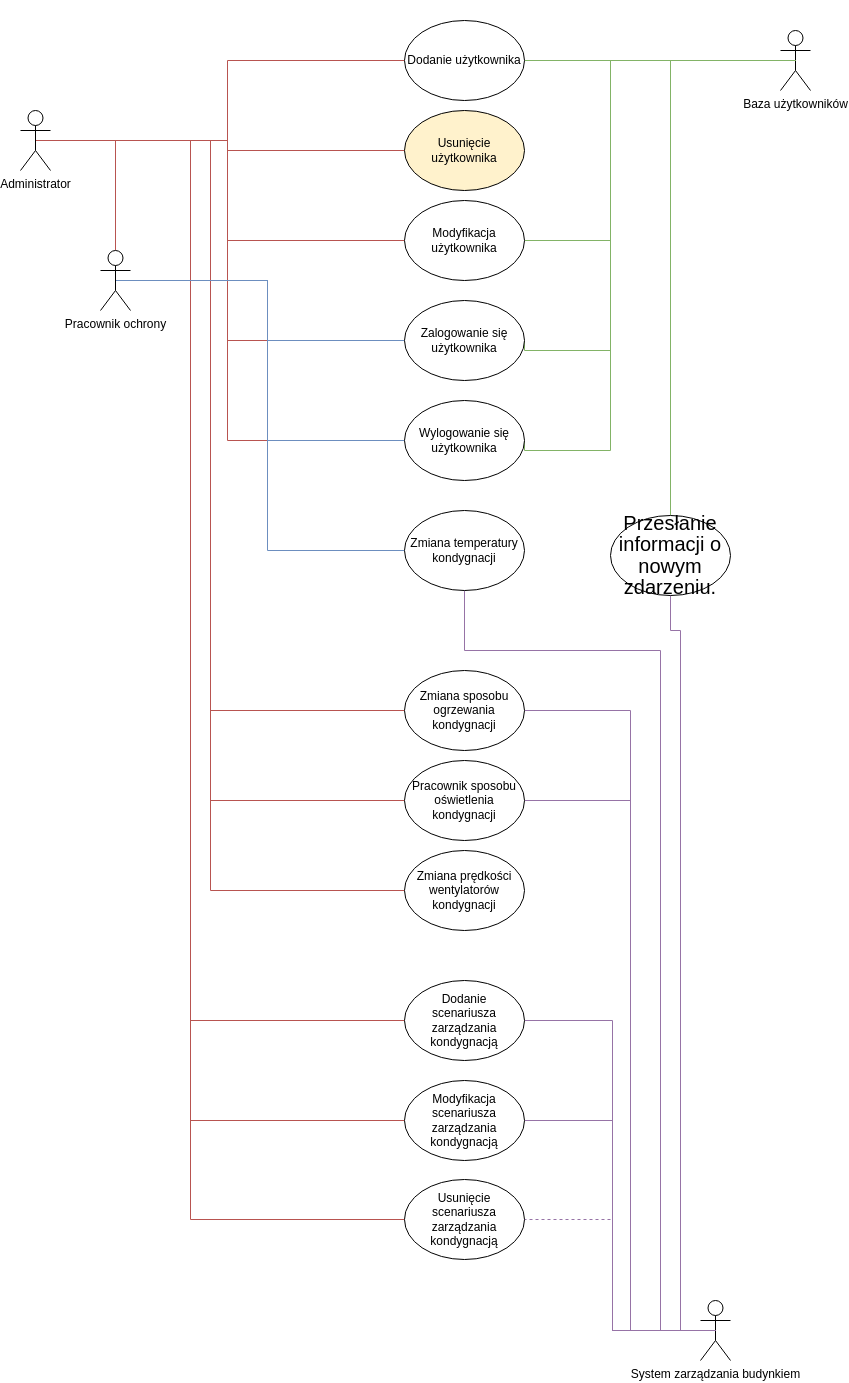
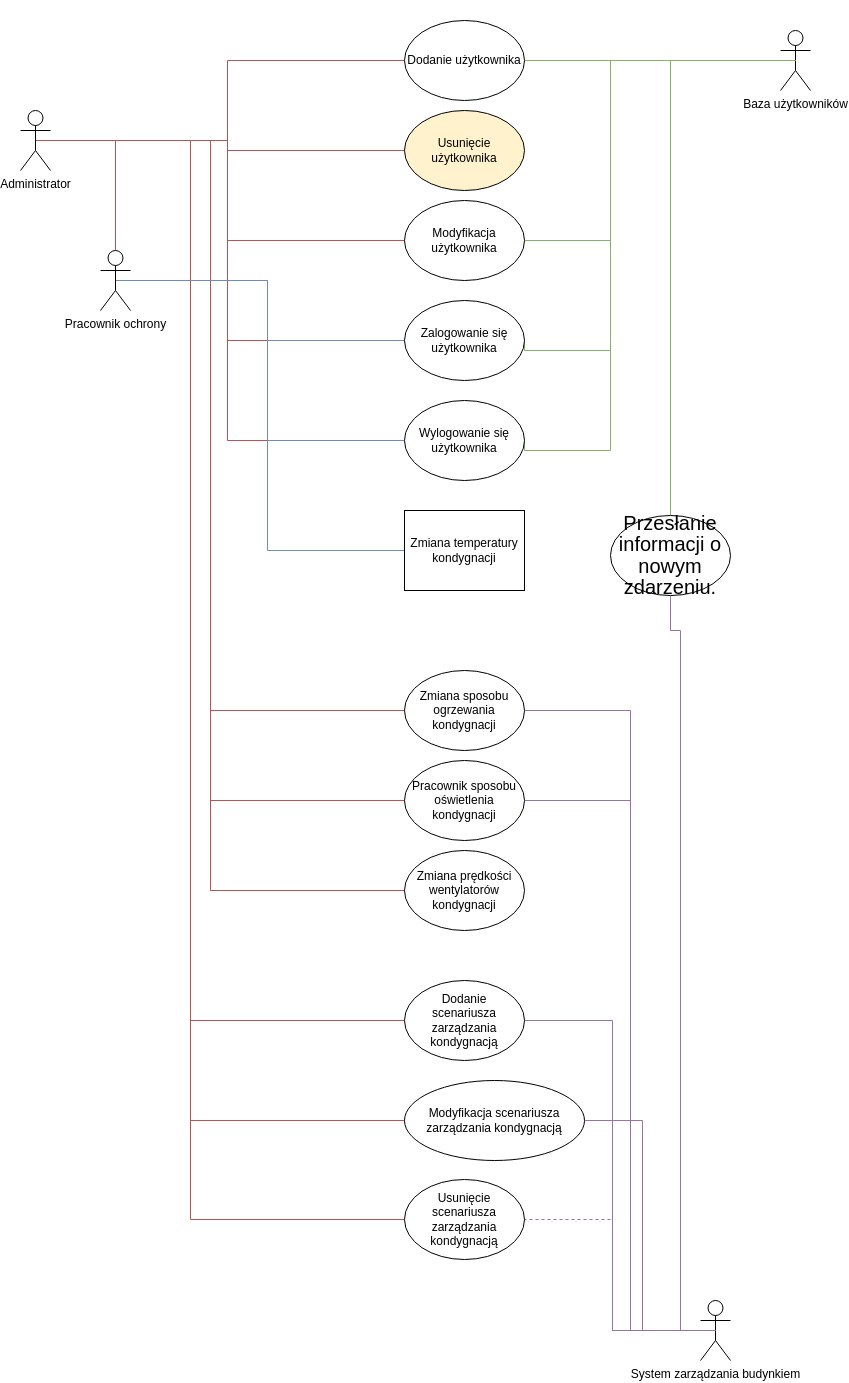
  <mxCell id="0" />
  <mxCell id="1" parent="0" />
  <mxCell id="2" style="edgeStyle=orthogonalEdgeStyle;rounded=0;orthogonalLoop=1;jettySize=auto;html=1;exitX=0.5;exitY=0.5;exitDx=0;exitDy=0;exitPerimeter=0;entryX=0;entryY=0.5;entryDx=0;entryDy=0;endArrow=none;endFill=0;fillColor=#f8cecc;strokeColor=#b85450;" parent="1" source="14" target="25" edge="1"><mxGeometry relative="1" as="geometry" /></mxCell>
  <mxCell id="3" style="edgeStyle=orthogonalEdgeStyle;rounded=0;orthogonalLoop=1;jettySize=auto;html=1;exitX=0.5;exitY=0.5;exitDx=0;exitDy=0;exitPerimeter=0;entryX=0;entryY=0.5;entryDx=0;entryDy=0;endArrow=none;endFill=0;fillColor=#f8cecc;strokeColor=#b85450;" parent="1" source="14" target="26" edge="1"><mxGeometry relative="1" as="geometry" /></mxCell>
  <mxCell id="4" style="edgeStyle=orthogonalEdgeStyle;rounded=0;orthogonalLoop=1;jettySize=auto;html=1;exitX=0.5;exitY=0.5;exitDx=0;exitDy=0;exitPerimeter=0;entryX=0;entryY=0.5;entryDx=0;entryDy=0;endArrow=none;endFill=0;fillColor=#f8cecc;strokeColor=#b85450;" parent="1" source="14" target="28" edge="1"><mxGeometry relative="1" as="geometry" /></mxCell>
  <mxCell id="5" style="edgeStyle=orthogonalEdgeStyle;rounded=0;orthogonalLoop=1;jettySize=auto;html=1;exitX=0.5;exitY=0.5;exitDx=0;exitDy=0;exitPerimeter=0;entryX=0;entryY=0.5;entryDx=0;entryDy=0;endArrow=none;endFill=0;fillColor=#f8cecc;strokeColor=#b85450;" parent="1" source="14" target="30" edge="1"><mxGeometry relative="1" as="geometry" /></mxCell>
  <mxCell id="6" style="edgeStyle=orthogonalEdgeStyle;rounded=0;orthogonalLoop=1;jettySize=auto;html=1;exitX=0.5;exitY=0.5;exitDx=0;exitDy=0;exitPerimeter=0;entryX=0;entryY=0.5;entryDx=0;entryDy=0;endArrow=none;endFill=0;fillColor=#f8cecc;strokeColor=#b85450;" parent="1" source="14" target="32" edge="1"><mxGeometry relative="1" as="geometry" /></mxCell>
  <mxCell id="7" style="edgeStyle=orthogonalEdgeStyle;rounded=0;orthogonalLoop=1;jettySize=auto;html=1;exitX=0.5;exitY=0.5;exitDx=0;exitDy=0;exitPerimeter=0;endArrow=none;endFill=0;fillColor=#f8cecc;strokeColor=#b85450;" parent="1" source="14" target="18" edge="1"><mxGeometry relative="1" as="geometry" /></mxCell>
  <mxCell id="8" style="edgeStyle=orthogonalEdgeStyle;rounded=0;orthogonalLoop=1;jettySize=auto;html=1;exitX=0.5;exitY=0.5;exitDx=0;exitDy=0;exitPerimeter=0;entryX=0;entryY=0.5;entryDx=0;entryDy=0;endArrow=none;endFill=0;fillColor=#f8cecc;strokeColor=#b85450;" parent="1" source="14" target="39" edge="1"><mxGeometry relative="1" as="geometry"><Array as="points"><mxPoint x="210" y="140" /><mxPoint x="210" y="710" /></Array></mxGeometry></mxCell>
  <mxCell id="9" style="edgeStyle=orthogonalEdgeStyle;rounded=0;orthogonalLoop=1;jettySize=auto;html=1;exitX=0.5;exitY=0.5;exitDx=0;exitDy=0;exitPerimeter=0;entryX=0;entryY=0.5;entryDx=0;entryDy=0;endArrow=none;endFill=0;fillColor=#f8cecc;strokeColor=#b85450;" parent="1" source="14" target="41" edge="1"><mxGeometry relative="1" as="geometry"><Array as="points"><mxPoint x="210" y="140" /><mxPoint x="210" y="800" /></Array></mxGeometry></mxCell>
  <mxCell id="10" style="edgeStyle=orthogonalEdgeStyle;rounded=0;orthogonalLoop=1;jettySize=auto;html=1;exitX=0.5;exitY=0.5;exitDx=0;exitDy=0;exitPerimeter=0;entryX=0;entryY=0.5;entryDx=0;entryDy=0;endArrow=none;endFill=0;fillColor=#f8cecc;strokeColor=#b85450;" parent="1" source="14" target="42" edge="1"><mxGeometry relative="1" as="geometry"><Array as="points"><mxPoint x="210" y="140" /><mxPoint x="210" y="890" /></Array></mxGeometry></mxCell>
  <mxCell id="11" style="edgeStyle=orthogonalEdgeStyle;rounded=0;orthogonalLoop=1;jettySize=auto;html=1;exitX=0.5;exitY=0.5;exitDx=0;exitDy=0;exitPerimeter=0;entryX=0;entryY=0.5;entryDx=0;entryDy=0;endArrow=none;endFill=0;fillColor=#f8cecc;strokeColor=#b85450;" parent="1" source="14" target="43" edge="1"><mxGeometry relative="1" as="geometry"><Array as="points"><mxPoint x="190" y="140" /><mxPoint x="190" y="1020" /></Array></mxGeometry></mxCell>
  <mxCell id="12" style="edgeStyle=orthogonalEdgeStyle;rounded=0;orthogonalLoop=1;jettySize=auto;html=1;exitX=0.5;exitY=0.5;exitDx=0;exitDy=0;exitPerimeter=0;entryX=0;entryY=0.5;entryDx=0;entryDy=0;endArrow=none;endFill=0;fillColor=#f8cecc;strokeColor=#b85450;" parent="1" source="14" target="44" edge="1"><mxGeometry relative="1" as="geometry"><Array as="points"><mxPoint x="190" y="140" /><mxPoint x="190" y="1120" /></Array></mxGeometry></mxCell>
  <mxCell id="13" style="edgeStyle=orthogonalEdgeStyle;rounded=0;orthogonalLoop=1;jettySize=auto;html=1;exitX=0.5;exitY=0.5;exitDx=0;exitDy=0;exitPerimeter=0;entryX=0;entryY=0.5;entryDx=0;entryDy=0;endArrow=none;endFill=0;fillColor=#f8cecc;strokeColor=#b85450;" parent="1" source="14" target="45" edge="1"><mxGeometry relative="1" as="geometry"><Array as="points"><mxPoint x="190" y="140" /><mxPoint x="190" y="1219" /></Array></mxGeometry></mxCell>
  <mxCell id="14" value="Administrator" style="shape=umlActor;verticalLabelPosition=bottom;verticalAlign=top;html=1;outlineConnect=0;" parent="1" vertex="1"><mxGeometry x="20" y="110" width="30" height="60" as="geometry" /></mxCell>
  <mxCell id="15" style="edgeStyle=orthogonalEdgeStyle;rounded=0;orthogonalLoop=1;jettySize=auto;html=1;exitX=0.5;exitY=0.5;exitDx=0;exitDy=0;exitPerimeter=0;entryX=0;entryY=0.5;entryDx=0;entryDy=0;endArrow=none;endFill=0;fillColor=#dae8fc;strokeColor=#6c8ebf;" parent="1" source="18" target="32" edge="1"><mxGeometry relative="1" as="geometry" /></mxCell>
  <mxCell id="16" style="edgeStyle=orthogonalEdgeStyle;rounded=0;orthogonalLoop=1;jettySize=auto;html=1;exitX=0.5;exitY=0.5;exitDx=0;exitDy=0;exitPerimeter=0;entryX=0;entryY=0.5;entryDx=0;entryDy=0;endArrow=none;endFill=0;fillColor=#dae8fc;strokeColor=#6c8ebf;" parent="1" source="18" target="37" edge="1"><mxGeometry relative="1" as="geometry" /></mxCell>
  <mxCell id="17" style="edgeStyle=orthogonalEdgeStyle;rounded=0;orthogonalLoop=1;jettySize=auto;html=1;exitX=0.5;exitY=0.5;exitDx=0;exitDy=0;exitPerimeter=0;entryX=0;entryY=0.5;entryDx=0;entryDy=0;endArrow=none;endFill=0;fillColor=#dae8fc;strokeColor=#6c8ebf;" parent="1" source="18" target="30" edge="1"><mxGeometry relative="1" as="geometry" /></mxCell>
  <mxCell id="18" value="Pracownik ochrony" style="shape=umlActor;verticalLabelPosition=bottom;verticalAlign=top;html=1;outlineConnect=0;" parent="1" vertex="1"><mxGeometry x="100" y="250" width="30" height="60" as="geometry" /></mxCell>
  <mxCell id="19" value="Baza użytkowników" style="shape=umlActor;verticalLabelPosition=bottom;verticalAlign=top;html=1;outlineConnect=0;" parent="1" vertex="1"><mxGeometry x="780" y="30" width="30" height="60" as="geometry" /></mxCell>
  <mxCell id="20" style="edgeStyle=orthogonalEdgeStyle;rounded=0;orthogonalLoop=1;jettySize=auto;html=1;exitX=0.5;exitY=0.5;exitDx=0;exitDy=0;exitPerimeter=0;entryX=1;entryY=0.5;entryDx=0;entryDy=0;endArrow=none;endFill=0;fillColor=#e1d5e7;strokeColor=#9673a6;" parent="1" source="23" target="43" edge="1"><mxGeometry relative="1" as="geometry" /></mxCell>
  <mxCell id="21" style="edgeStyle=orthogonalEdgeStyle;rounded=0;orthogonalLoop=1;jettySize=auto;html=1;exitX=0.5;exitY=0.5;exitDx=0;exitDy=0;exitPerimeter=0;entryX=1;entryY=0.5;entryDx=0;entryDy=0;endArrow=none;endFill=0;fillColor=#e1d5e7;strokeColor=#9673a6;" parent="1" source="23" target="44" edge="1"><mxGeometry relative="1" as="geometry" /></mxCell>
  <mxCell id="22" style="edgeStyle=orthogonalEdgeStyle;rounded=0;orthogonalLoop=1;jettySize=auto;html=1;exitX=0.5;exitY=0.5;exitDx=0;exitDy=0;exitPerimeter=0;entryX=1;entryY=0.5;entryDx=0;entryDy=0;endArrow=none;endFill=0;fillColor=#e1d5e7;strokeColor=#9673a6;dashed=1;" parent="1" source="23" target="45" edge="1"><mxGeometry relative="1" as="geometry" /></mxCell>
  <mxCell id="23" value="System zarządzania budynkiem" style="shape=umlActor;verticalLabelPosition=bottom;verticalAlign=top;html=1;outlineConnect=0;" parent="1" vertex="1"><mxGeometry x="700" y="1300" width="30" height="60" as="geometry" /></mxCell>
  <mxCell id="24" style="edgeStyle=orthogonalEdgeStyle;rounded=0;orthogonalLoop=1;jettySize=auto;html=1;exitX=1;exitY=0.5;exitDx=0;exitDy=0;entryX=0.5;entryY=0.5;entryDx=0;entryDy=0;entryPerimeter=0;endArrow=none;endFill=0;fillColor=#d5e8d4;strokeColor=#82b366;" parent="1" source="25" target="19" edge="1"><mxGeometry relative="1" as="geometry" /></mxCell>
  <mxCell id="25" value="Dodanie użytkownika" style="ellipse;whiteSpace=wrap;html=1;" parent="1" vertex="1"><mxGeometry x="404" y="20" width="120" height="80" as="geometry" /></mxCell>
  <mxCell id="26" value="Usunięcie użytkownika" style="ellipse;whiteSpace=wrap;html=1;fillColor=#fff2cc;" parent="1" vertex="1"><mxGeometry x="404" y="110" width="120" height="80" as="geometry" /></mxCell>
  <mxCell id="27" style="edgeStyle=orthogonalEdgeStyle;rounded=0;orthogonalLoop=1;jettySize=auto;html=1;exitX=1;exitY=0.5;exitDx=0;exitDy=0;entryX=0.5;entryY=0.5;entryDx=0;entryDy=0;entryPerimeter=0;endArrow=none;endFill=0;fillColor=#d5e8d4;strokeColor=#82b366;" parent="1" source="28" target="19" edge="1"><mxGeometry relative="1" as="geometry"><Array as="points"><mxPoint x="610" y="240" /><mxPoint x="610" y="60" /></Array></mxGeometry></mxCell>
  <mxCell id="28" value="Modyfikacja użytkownika" style="ellipse;whiteSpace=wrap;html=1;" parent="1" vertex="1"><mxGeometry x="404" y="200" width="120" height="80" as="geometry" /></mxCell>
  <mxCell id="29" style="edgeStyle=orthogonalEdgeStyle;rounded=0;orthogonalLoop=1;jettySize=auto;html=1;exitX=1;exitY=0.5;exitDx=0;exitDy=0;entryX=0.5;entryY=0.5;entryDx=0;entryDy=0;entryPerimeter=0;endArrow=none;endFill=0;fillColor=#d5e8d4;strokeColor=#82b366;" parent="1" source="30" target="19" edge="1"><mxGeometry relative="1" as="geometry"><Array as="points"><mxPoint x="610" y="350" /><mxPoint x="610" y="60" /></Array></mxGeometry></mxCell>
  <mxCell id="30" value="Zalogowanie się użytkownika" style="ellipse;whiteSpace=wrap;html=1;" parent="1" vertex="1"><mxGeometry x="404" y="300" width="120" height="80" as="geometry" /></mxCell>
  <mxCell id="31" style="edgeStyle=orthogonalEdgeStyle;rounded=0;orthogonalLoop=1;jettySize=auto;html=1;exitX=1;exitY=0.5;exitDx=0;exitDy=0;entryX=0.5;entryY=0.5;entryDx=0;entryDy=0;entryPerimeter=0;endArrow=none;endFill=0;fillColor=#d5e8d4;strokeColor=#82b366;" parent="1" source="32" target="19" edge="1"><mxGeometry relative="1" as="geometry"><Array as="points"><mxPoint x="610" y="450" /><mxPoint x="610" y="60" /></Array></mxGeometry></mxCell>
  <mxCell id="32" value="Wylogowanie się &lt;br&gt;użytkownika" style="ellipse;whiteSpace=wrap;html=1;" parent="1" vertex="1"><mxGeometry x="404" y="400" width="120" height="80" as="geometry" /></mxCell>
  <mxCell id="33" style="edgeStyle=orthogonalEdgeStyle;rounded=0;orthogonalLoop=1;jettySize=auto;html=1;exitX=0.5;exitY=0;exitDx=0;exitDy=0;entryX=0.5;entryY=0.5;entryDx=0;entryDy=0;entryPerimeter=0;endArrow=none;endFill=0;fillColor=#d5e8d4;strokeColor=#82b366;" parent="1" source="35" target="19" edge="1"><mxGeometry relative="1" as="geometry"><Array as="points"><mxPoint x="670" y="60" /></Array></mxGeometry></mxCell>
  <mxCell id="34" style="edgeStyle=orthogonalEdgeStyle;rounded=0;orthogonalLoop=1;jettySize=auto;html=1;exitX=0.5;exitY=1;exitDx=0;exitDy=0;entryX=0.5;entryY=0.5;entryDx=0;entryDy=0;entryPerimeter=0;endArrow=none;endFill=0;fillColor=#e1d5e7;strokeColor=#9673a6;" parent="1" source="35" target="23" edge="1"><mxGeometry relative="1" as="geometry"><Array as="points"><mxPoint x="670" y="630" /><mxPoint x="680" y="630" /><mxPoint x="680" y="1330" /></Array></mxGeometry></mxCell>
  <mxCell id="35" value="&lt;span style=&quot;font-size:15.0pt;line-height:107%;&lt;br/&gt;font-family:&amp;quot;Aptos&amp;quot;,sans-serif;mso-ascii-theme-font:minor-latin;mso-fareast-font-family:&lt;br/&gt;Aptos;mso-fareast-theme-font:minor-latin;mso-hansi-theme-font:minor-latin;&lt;br/&gt;mso-bidi-font-family:&amp;quot;Times New Roman&amp;quot;;mso-bidi-theme-font:minor-bidi;&lt;br/&gt;mso-ansi-language:PL;mso-fareast-language:EN-US;mso-bidi-language:AR-SA&quot;&gt;Przesłanie&lt;br/&gt;informacji o nowym zdarzeniu.&lt;/span&gt;" style="ellipse;whiteSpace=wrap;html=1;" parent="1" vertex="1"><mxGeometry x="610" y="515" width="120" height="80" as="geometry" /></mxCell>
- <mxCell id="36" style="edgeStyle=orthogonalEdgeStyle;rounded=0;orthogonalLoop=1;jettySize=auto;html=1;exitX=0.5;exitY=1;exitDx=0;exitDy=0;entryX=0.5;entryY=0.5;entryDx=0;entryDy=0;entryPerimeter=0;endArrow=none;endFill=0;fillColor=#e1d5e7;strokeColor=#9673a6;" parent="1" source="37" target="23" edge="1"><mxGeometry relative="1" as="geometry"><Array as="points"><mxPoint x="464" y="650" /><mxPoint x="660" y="650" /><mxPoint x="660" y="1330" /></Array></mxGeometry></mxCell>
- <mxCell id="37" value="Zmiana temperatury kondygnacji" style="ellipse;whiteSpace=wrap;html=1;" parent="1" vertex="1"><mxGeometry x="404" y="510" width="120" height="80" as="geometry" /></mxCell>
+ <mxCell id="37" value="Zmiana temperatury kondygnacji" style="whiteSpace=wrap;html=1;rounded=0;" parent="1" vertex="1"><mxGeometry x="404" y="510" width="120" height="80" as="geometry" /></mxCell>
  <mxCell id="38" style="edgeStyle=orthogonalEdgeStyle;rounded=0;orthogonalLoop=1;jettySize=auto;html=1;exitX=1;exitY=0.5;exitDx=0;exitDy=0;entryX=0.5;entryY=0.5;entryDx=0;entryDy=0;entryPerimeter=0;endArrow=none;endFill=0;fillColor=#e1d5e7;strokeColor=#9673a6;" parent="1" source="39" target="23" edge="1"><mxGeometry relative="1" as="geometry"><Array as="points"><mxPoint x="630" y="710" /><mxPoint x="630" y="1330" /></Array></mxGeometry></mxCell>
  <mxCell id="39" value="Zmiana sposobu ogrzewania kondygnacji" style="ellipse;whiteSpace=wrap;html=1;" parent="1" vertex="1"><mxGeometry x="404" y="670" width="120" height="80" as="geometry" /></mxCell>
  <mxCell id="40" style="edgeStyle=orthogonalEdgeStyle;rounded=0;orthogonalLoop=1;jettySize=auto;html=1;exitX=1;exitY=0.5;exitDx=0;exitDy=0;entryX=0.5;entryY=0.5;entryDx=0;entryDy=0;entryPerimeter=0;endArrow=none;endFill=0;fillColor=#e1d5e7;strokeColor=#9673a6;" parent="1" source="41" target="23" edge="1"><mxGeometry relative="1" as="geometry"><Array as="points"><mxPoint x="630" y="800" /><mxPoint x="630" y="1330" /></Array></mxGeometry></mxCell>
  <mxCell id="41" value="Pracownik sposobu oświetlenia kondygnacji" style="ellipse;whiteSpace=wrap;html=1;" parent="1" vertex="1"><mxGeometry x="404" y="760" width="120" height="80" as="geometry" /></mxCell>
  <mxCell id="42" value="Zmiana prędkości wentylatorów kondygnacji" style="ellipse;whiteSpace=wrap;html=1;" parent="1" vertex="1"><mxGeometry x="404" y="850" width="120" height="80" as="geometry" /></mxCell>
  <mxCell id="43" value="Dodanie &lt;br&gt;scenariusza zarządzania kondygnacją" style="ellipse;whiteSpace=wrap;html=1;" parent="1" vertex="1"><mxGeometry x="404" y="980" width="120" height="80" as="geometry" /></mxCell>
- <mxCell id="44" value="Modyfikacja scenariusza zarządzania kondygnacją" style="ellipse;whiteSpace=wrap;html=1;" parent="1" vertex="1"><mxGeometry x="404" y="1080" width="120" height="80" as="geometry" /></mxCell>
+ <mxCell id="44" value="Modyfikacja scenariusza zarządzania kondygnacją" style="ellipse;whiteSpace=wrap;html=1;" parent="1" vertex="1"><mxGeometry x="404" y="1080" width="180" height="80" as="geometry" /></mxCell>
  <mxCell id="45" value="Usunięcie scenariusza zarządzania kondygnacją" style="ellipse;whiteSpace=wrap;html=1;" parent="1" vertex="1"><mxGeometry x="404" y="1179" width="120" height="80" as="geometry" /></mxCell>
